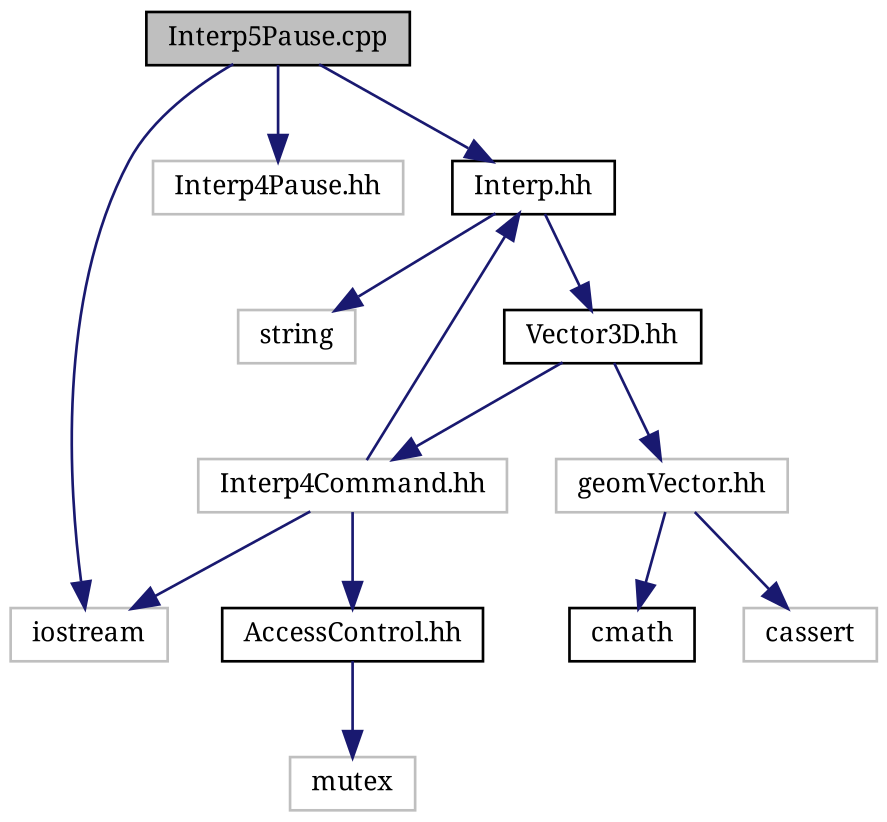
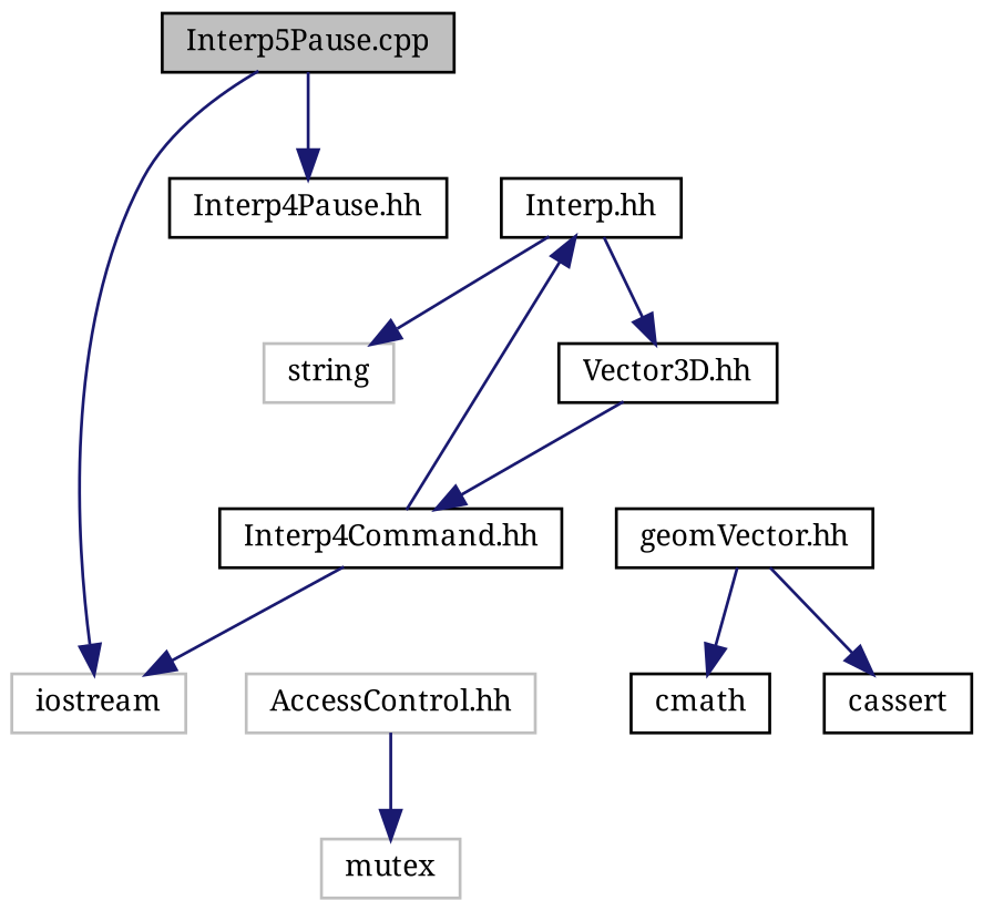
  digraph {
    fontname="Noto Serif"
    node [color=black fillcolor=white fontname="Noto Serif" fontsize=10 shape=record style=filled]
    edge [color=midnightblue fontname="Noto Serif" fontsize=10 labelfontname=FreeSans labelfontsize=10 style=solid]
    n1 [fillcolor=grey75 fontcolor=black height=0.2 label="Interp5Pause.cpp" width=0.4]
    n2 [color=grey75 height=0.2 label=iostream width=0.4]
-   n3 [color=grey75 height=0.2 label="Interp4Pause.hh" width=0.4]
+   n3 [height=0.2 label="Interp4Pause.hh" width=0.4]
    n4 [height=0.2 label="Interp.hh" width=0.4]
    n5 [color=grey75 height=0.2 label=string width=0.4]
    n6 [height=0.2 label="Vector3D.hh" width=0.4]
-   n7 [color=grey75 height=0.2 label="Interp4Command.hh" width=0.4]
-   n8 [height=0.2 label="AccessControl.hh" width=0.4]
+   n7 [height=0.2 label="Interp4Command.hh" width=0.4]
+   n8 [color=grey75 height=0.2 label="AccessControl.hh" width=0.4]
    n9 [color=grey75 height=0.2 label=mutex width=0.4]
-   n10 [color=grey75 height=0.2 label="geomVector.hh" width=0.4]
+   n10 [height=0.2 label="geomVector.hh" width=0.4]
    n11 [height=0.2 label=cmath width=0.4]
-   n12 [color=grey75 height=0.2 label=cassert width=0.4]
+   n12 [height=0.2 label=cassert width=0.4]
    n1 -> n2
    n1 -> n3
-   n1 -> n4
    n4 -> n5
    n4 -> n6
    n6 -> n7
-   n6 -> n10
    n7 -> n2
    n7 -> n4
-   n7 -> n8
    n8 -> n9
    n10 -> n11
    n10 -> n12
  }
